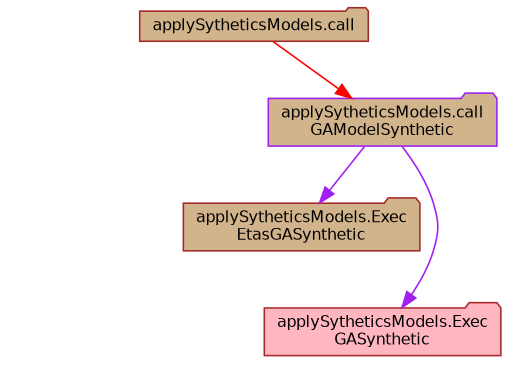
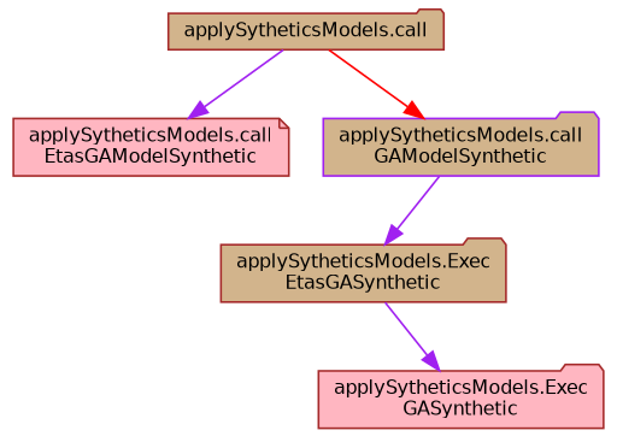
  digraph {
    rankdir=TB
    node [color=brown fillcolor=tan fontname=Helvetica fontsize=10 shape=folder style=filled]
    edge [color=purple fontname=Helvetica fontsize=10 labelfontname=Helvetica labelfontsize=10 style=solid]
    n1 [fontcolor=black height=0.2 label="applySytheticsModels.call" width=0.4]
+   n2 [fillcolor=lightpink height=0.2 label="applySytheticsModels.call\lEtasGAModelSynthetic" shape=note width=0.4]
    n3 [color=purple height=0.2 label="applySytheticsModels.call\lGAModelSynthetic" width=0.4]
    n4 [height=0.2 label="applySytheticsModels.Exec\lEtasGASynthetic" width=0.4]
    n5 [fillcolor=lightpink height=0.2 label="applySytheticsModels.Exec\lGASynthetic" width=0.4]
+   n1 -> n2
    n1 -> n3 [color=red]
    n3 -> n4
-   n3 -> n5
+   n4 -> n5
  }
